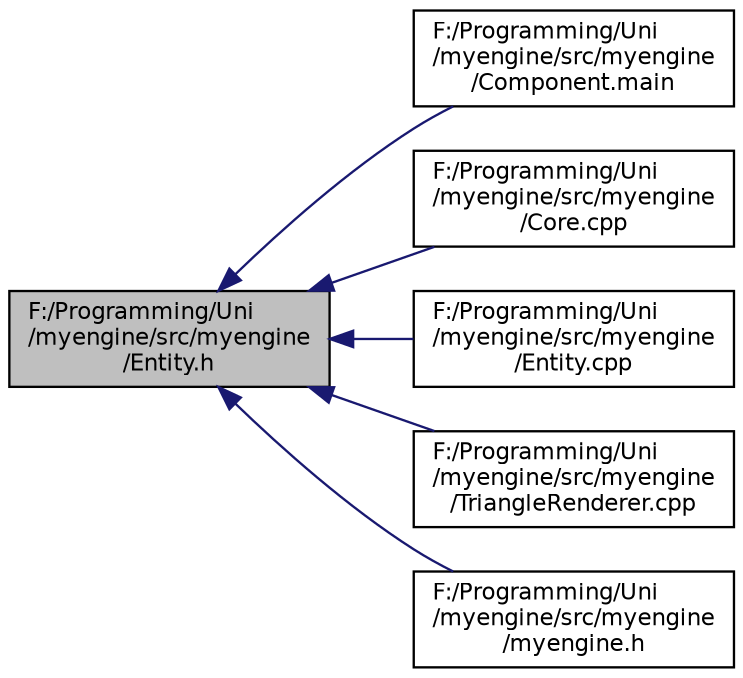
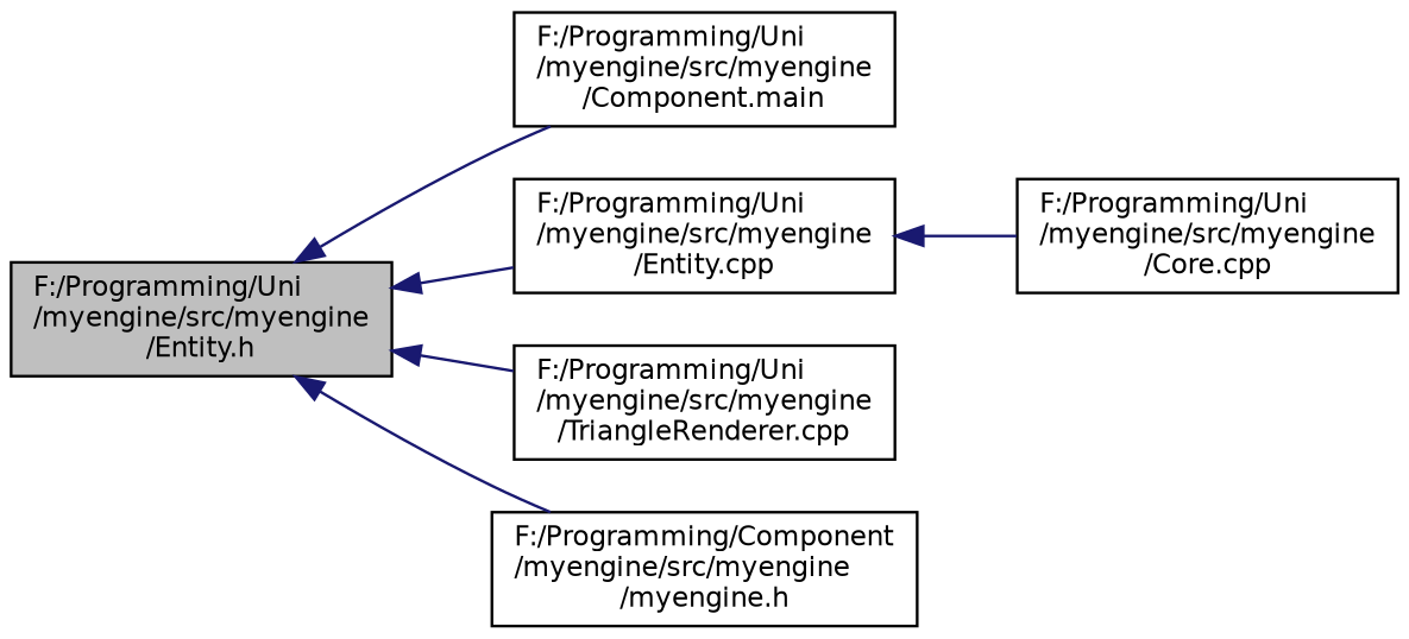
  digraph {
    rankdir=LR
    node [color=black fillcolor=white fontname=Helvetica fontsize=10 shape=record style=filled]
    edge [color=midnightblue dir=back fontname=Helvetica fontsize=10 labelfontname=Helvetica labelfontsize=10 style=solid]
    n1 [fillcolor=grey75 fontcolor=black height=0.2 label="F:/Programming/Uni\l/myengine/src/myengine\l/Entity.h" width=0.4]
    n2 [height=0.2 label="F:/Programming/Uni\l/myengine/src/myengine\l/Component.main" width=0.4]
    n3 [height=0.2 label="F:/Programming/Uni\l/myengine/src/myengine\l/Core.cpp" width=0.4]
    n4 [height=0.2 label="F:/Programming/Uni\l/myengine/src/myengine\l/Entity.cpp" width=0.4]
    n5 [height=0.2 label="F:/Programming/Uni\l/myengine/src/myengine\l/TriangleRenderer.cpp" width=0.4]
-   n6 [height=0.2 label="F:/Programming/Uni\l/myengine/src/myengine\l/myengine.h" width=0.4]
+   n6 [height=0.2 label="F:/Programming/Component\l/myengine/src/myengine\l/myengine.h" width=0.4]
    n1 -> n2
-   n1 -> n3
+   n4 -> n3
    n1 -> n4
    n1 -> n5
    n1 -> n6
  }
